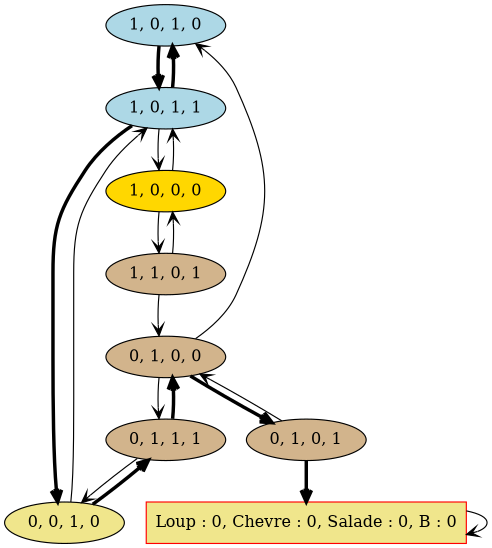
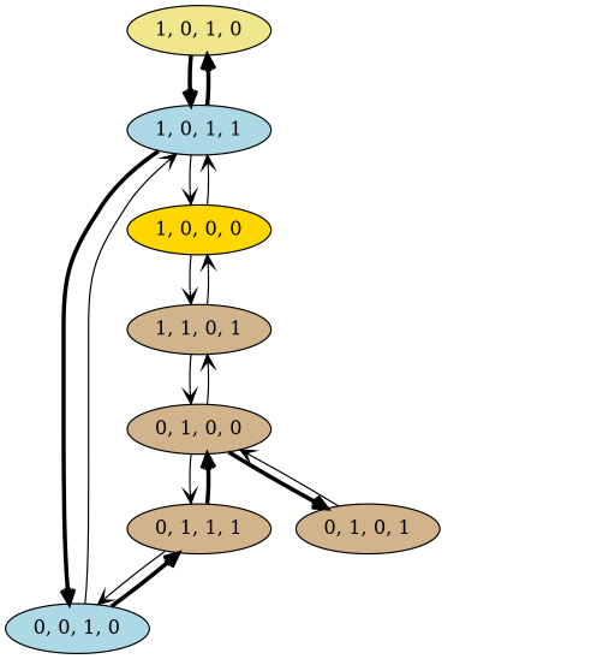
  digraph {
    node [fillcolor=tan style=filled]
    edge [arrowhead=open]
-   "1, 0, 1, 0" [fillcolor=lightblue]
+   "1, 0, 1, 0" [fillcolor=khaki]
    "1, 0, 1, 1" [fillcolor=lightblue]
-   n3 [color=red fillcolor=khaki label="Loup : 0, Chevre : 0, Salade : 0, B : 0" shape=box]
-   "0, 0, 1, 0" [fillcolor=khaki]
+   "0, 0, 1, 0" [fillcolor=lightblue]
    "1, 0, 0, 0" [fillcolor=gold]
    "0, 1, 1, 1"
    "1, 1, 0, 1"
    "0, 1, 0, 0"
    "0, 1, 0, 1"
    "1, 0, 1, 0" -> "1, 0, 1, 1" [penwidth=3]
    "1, 0, 1, 1" -> "1, 0, 1, 0" [penwidth=3]
    "1, 0, 1, 1" -> "0, 0, 1, 0" [penwidth=3]
    "1, 0, 1, 1" -> "1, 0, 0, 0"
-   n3 -> n3
    "0, 0, 1, 0" -> "1, 0, 1, 1"
    "0, 0, 1, 0" -> "0, 1, 1, 1" [penwidth=3]
    "1, 0, 0, 0" -> "1, 0, 1, 1"
    "1, 0, 0, 0" -> "1, 1, 0, 1"
    "0, 1, 1, 1" -> "0, 0, 1, 0"
    "0, 1, 1, 1" -> "0, 1, 0, 0" [penwidth=3]
    "1, 1, 0, 1" -> "1, 0, 0, 0"
    "1, 1, 0, 1" -> "0, 1, 0, 0"
    "0, 1, 0, 0" -> "0, 1, 1, 1"
-   "0, 1, 0, 0" -> "1, 0, 1, 0"
+   "0, 1, 0, 0" -> "1, 1, 0, 1"
    "0, 1, 0, 0" -> "0, 1, 0, 1" [penwidth=3]
-   "0, 1, 0, 1" -> n3 [penwidth=3]
    "0, 1, 0, 1" -> "0, 1, 0, 0"
  }
